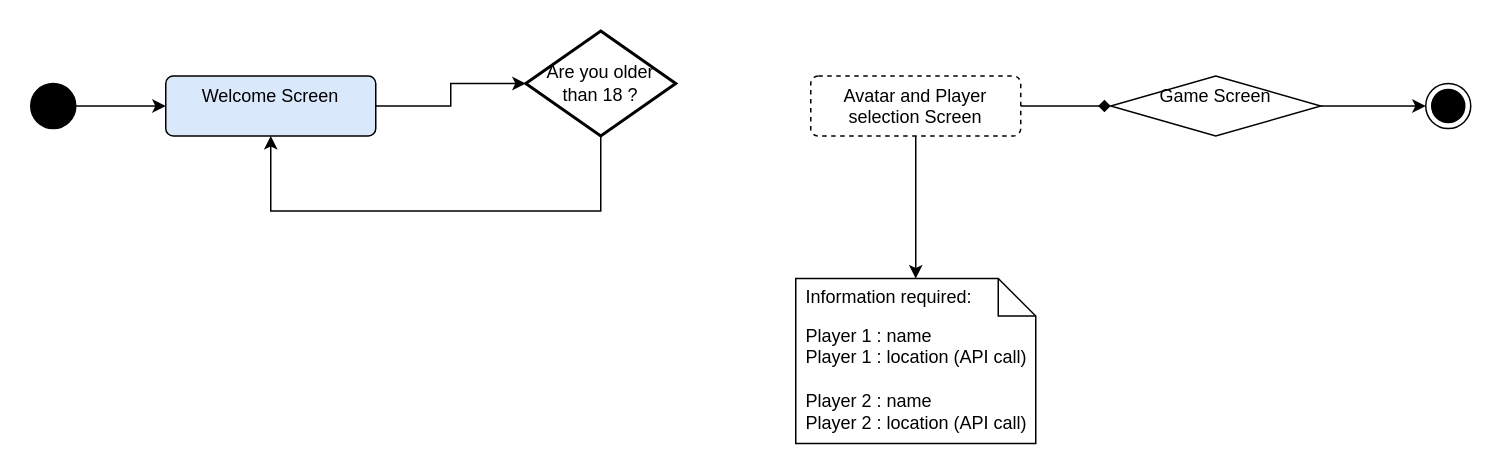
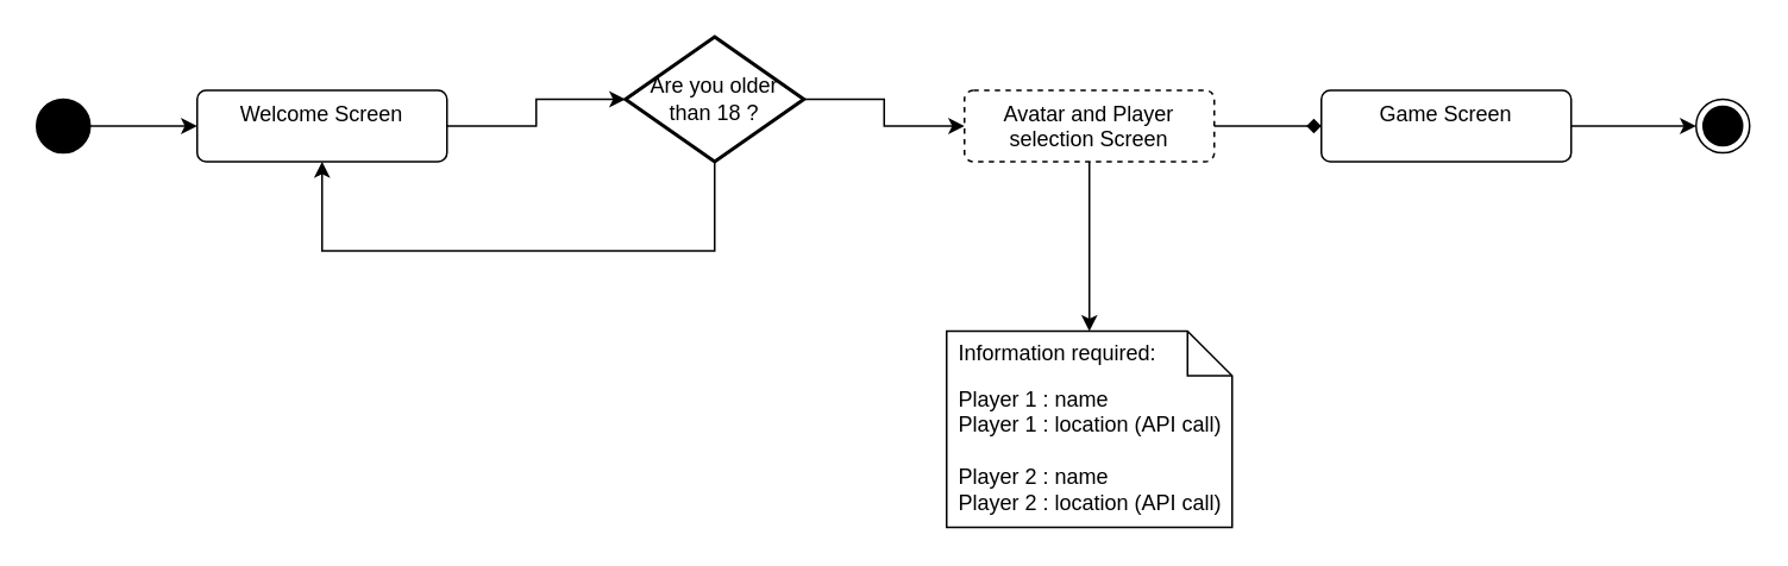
  <mxCell id="0" />
  <mxCell id="1" parent="0" />
  <mxCell id="2" style="edgeStyle=orthogonalEdgeStyle;rounded=0;orthogonalLoop=1;jettySize=auto;html=1;" edge="1" parent="1" source="3" target="4"><mxGeometry relative="1" as="geometry" /></mxCell>
  <mxCell id="3" value="" style="ellipse;fillColor=strokeColor;html=1;" vertex="1" parent="1"><mxGeometry x="20" y="55" width="30" height="30" as="geometry" /></mxCell>
- <mxCell id="4" value="Welcome Screen" style="html=1;align=center;verticalAlign=top;rounded=1;absoluteArcSize=1;arcSize=10;dashed=0;whiteSpace=wrap;fillColor=#dae8fc;" vertex="1" parent="1"><mxGeometry x="110" y="50" width="140" height="40" as="geometry" /></mxCell>
+ <mxCell id="4" value="Welcome Screen" style="html=1;align=center;verticalAlign=top;rounded=1;absoluteArcSize=1;arcSize=10;dashed=0;whiteSpace=wrap;" vertex="1" parent="1"><mxGeometry x="110" y="50" width="140" height="40" as="geometry" /></mxCell>
  <mxCell id="5" style="edgeStyle=orthogonalEdgeStyle;rounded=0;orthogonalLoop=1;jettySize=auto;html=1;" edge="1" parent="1" source="7" target="10"><mxGeometry relative="1" as="geometry" /></mxCell>
  <mxCell id="6" style="edgeStyle=orthogonalEdgeStyle;rounded=0;orthogonalLoop=1;jettySize=auto;html=1;endArrow=diamond;" edge="1" parent="1" source="7" target="9"><mxGeometry relative="1" as="geometry" /></mxCell>
  <mxCell id="7" value="Avatar and Player selection Screen" style="html=1;align=center;verticalAlign=top;rounded=1;absoluteArcSize=1;arcSize=10;dashed=1;whiteSpace=wrap;" vertex="1" parent="1"><mxGeometry x="540" y="50" width="140" height="40" as="geometry" /></mxCell>
  <mxCell id="8" style="edgeStyle=orthogonalEdgeStyle;rounded=0;orthogonalLoop=1;jettySize=auto;html=1;entryX=0;entryY=0.5;entryDx=0;entryDy=0;" edge="1" parent="1" source="9" target="16"><mxGeometry relative="1" as="geometry" /></mxCell>
- <mxCell id="9" value="Game Screen" style="rhombus;html=1;align=center;verticalAlign=top;absoluteArcSize=1;arcSize=10;dashed=0;whiteSpace=wrap;" vertex="1" parent="1"><mxGeometry x="740" y="50" width="140" height="40" as="geometry" /></mxCell>
+ <mxCell id="9" value="Game Screen" style="html=1;align=center;verticalAlign=top;rounded=1;absoluteArcSize=1;arcSize=10;dashed=0;whiteSpace=wrap;" vertex="1" parent="1"><mxGeometry x="740" y="50" width="140" height="40" as="geometry" /></mxCell>
  <mxCell id="10" value="Player 1 : name&lt;div&gt;Player 1 : location (API call)&lt;/div&gt;&lt;div&gt;&lt;br&gt;&lt;div&gt;Player 2 : name&lt;/div&gt;&lt;div&gt;Player 2 : location (API call)&lt;/div&gt;&lt;div&gt;&lt;br&gt;&lt;/div&gt;&lt;/div&gt;" style="shape=note2;boundedLbl=1;whiteSpace=wrap;html=1;size=25;verticalAlign=top;align=left;spacingLeft=5;" vertex="1" parent="1"><mxGeometry x="530" y="185" width="160" height="110" as="geometry" /></mxCell>
  <mxCell id="11" value="Information required:" style="resizeWidth=1;part=1;strokeColor=none;fillColor=none;align=left;spacingLeft=5;html=1;whiteSpace=wrap;" vertex="1" parent="10"><mxGeometry width="160" height="25" relative="1" as="geometry" /></mxCell>
  <mxCell id="12" style="edgeStyle=orthogonalEdgeStyle;rounded=0;orthogonalLoop=1;jettySize=auto;html=1;entryX=0.5;entryY=1;entryDx=0;entryDy=0;" edge="1" parent="1" source="14" target="4"><mxGeometry relative="1" as="geometry"><Array as="points"><mxPoint x="400" y="140" /><mxPoint x="180" y="140" /></Array></mxGeometry></mxCell>
+ <mxCell id="13" style="edgeStyle=orthogonalEdgeStyle;rounded=0;orthogonalLoop=1;jettySize=auto;html=1;" edge="1" parent="1" source="14" target="7"><mxGeometry relative="1" as="geometry" /></mxCell>
  <mxCell id="14" value="Are you older than 18 ?" style="strokeWidth=2;html=1;shape=mxgraph.flowchart.decision;whiteSpace=wrap;" vertex="1" parent="1"><mxGeometry x="350" y="20" width="100" height="70" as="geometry" /></mxCell>
  <mxCell id="15" style="edgeStyle=orthogonalEdgeStyle;rounded=0;orthogonalLoop=1;jettySize=auto;html=1;entryX=0;entryY=0.5;entryDx=0;entryDy=0;entryPerimeter=0;" edge="1" parent="1" source="4" target="14"><mxGeometry relative="1" as="geometry" /></mxCell>
  <mxCell id="16" value="" style="ellipse;html=1;shape=endState;fillColor=strokeColor;" vertex="1" parent="1"><mxGeometry x="950" y="55" width="30" height="30" as="geometry" /></mxCell>
